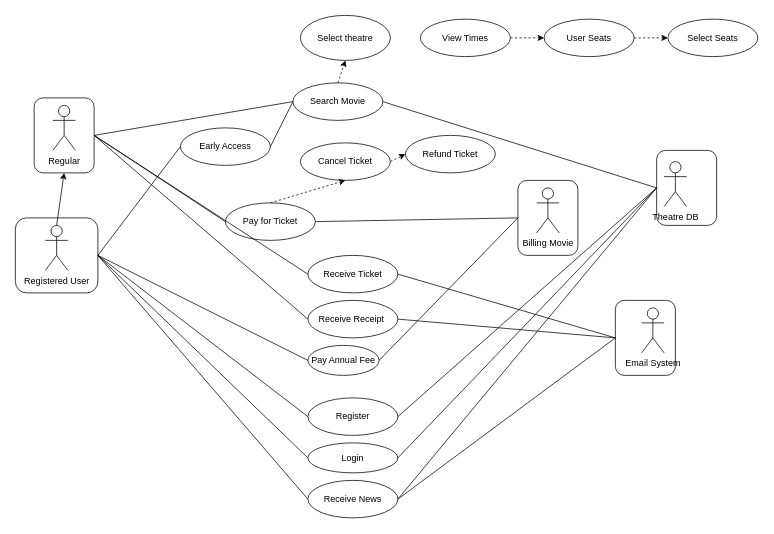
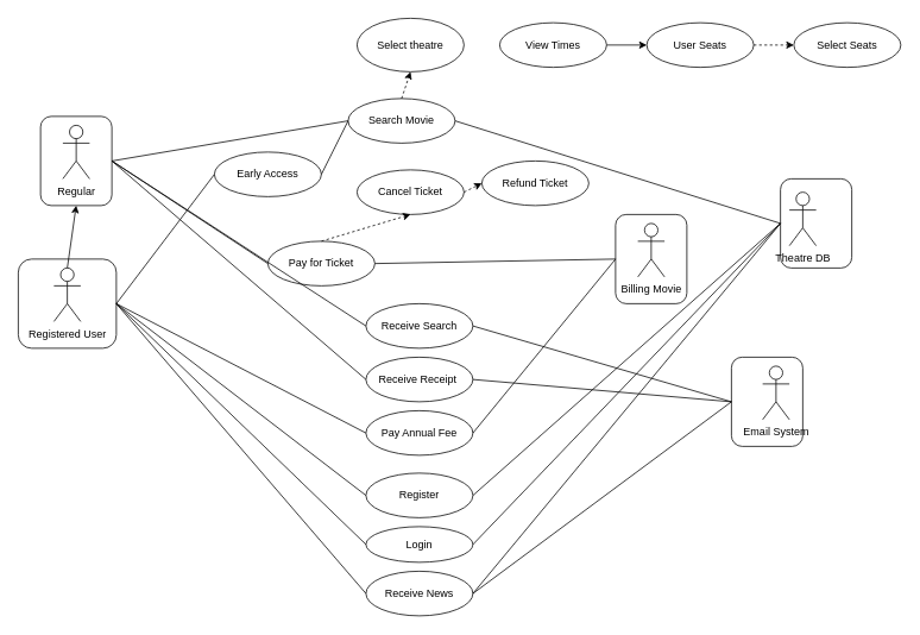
  <mxCell id="0" />
  <mxCell id="1" parent="0" />
  <mxCell id="2" value="" style="rounded=1;whiteSpace=wrap;html=1;" vertex="1" parent="1"><mxGeometry x="820" y="400" width="80" height="100" as="geometry" /></mxCell>
  <mxCell id="3" value="" style="rounded=1;whiteSpace=wrap;html=1;" vertex="1" parent="1"><mxGeometry x="875" y="200" width="80" height="100" as="geometry" /></mxCell>
  <mxCell id="4" value="" style="rounded=1;whiteSpace=wrap;html=1;" vertex="1" parent="1"><mxGeometry x="690" y="240" width="80" height="100" as="geometry" /></mxCell>
  <mxCell id="5" value="" style="rounded=1;whiteSpace=wrap;html=1;" vertex="1" parent="1"><mxGeometry x="45" y="130" width="80" height="100" as="geometry" /></mxCell>
  <mxCell id="6" value="" style="rounded=1;whiteSpace=wrap;html=1;" vertex="1" parent="1"><mxGeometry x="20" y="290" width="110" height="100" as="geometry" /></mxCell>
  <mxCell id="7" value="Search Movie" style="ellipse;whiteSpace=wrap;html=1;" vertex="1" parent="1"><mxGeometry x="390" y="110" width="120" height="50" as="geometry" /></mxCell>
  <mxCell id="8" value="Cancel Ticket" style="ellipse;whiteSpace=wrap;html=1;" vertex="1" parent="1"><mxGeometry x="400" y="190" width="120" height="50" as="geometry" /></mxCell>
  <mxCell id="9" value="Pay for Ticket" style="ellipse;whiteSpace=wrap;html=1;" vertex="1" parent="1"><mxGeometry x="300" y="270" width="120" height="50" as="geometry" /></mxCell>
- <mxCell id="10" value="Receive Ticket" style="ellipse;whiteSpace=wrap;html=1;" vertex="1" parent="1"><mxGeometry x="410" y="340" width="120" height="50" as="geometry" /></mxCell>
+ <mxCell id="10" value="Receive Search" style="ellipse;whiteSpace=wrap;html=1;" vertex="1" parent="1"><mxGeometry x="410" y="340" width="120" height="50" as="geometry" /></mxCell>
  <mxCell id="11" value="Select theatre" style="ellipse;whiteSpace=wrap;html=1;" vertex="1" parent="1"><mxGeometry x="400" y="20" width="120" height="60" as="geometry" /></mxCell>
- <mxCell id="12" style="edgeStyle=orthogonalEdgeStyle;rounded=0;orthogonalLoop=1;jettySize=auto;html=1;exitX=1;exitY=0.5;exitDx=0;exitDy=0;entryX=0;entryY=0.5;entryDx=0;entryDy=0;dashed=1;" edge="1" parent="1" source="13" target="14"><mxGeometry relative="1" as="geometry" /></mxCell>
+ <mxCell id="12" style="edgeStyle=orthogonalEdgeStyle;rounded=0;orthogonalLoop=1;jettySize=auto;html=1;exitX=1;exitY=0.5;exitDx=0;exitDy=0;entryX=0;entryY=0.5;entryDx=0;entryDy=0;dashed=0;" edge="1" parent="1" source="13" target="14"><mxGeometry relative="1" as="geometry" /></mxCell>
  <mxCell id="13" value="View Times" style="ellipse;whiteSpace=wrap;html=1;" vertex="1" parent="1"><mxGeometry x="560" y="25" width="120" height="50" as="geometry" /></mxCell>
  <mxCell id="14" value="User Seats" style="ellipse;whiteSpace=wrap;html=1;" vertex="1" parent="1"><mxGeometry x="725" y="25" width="120" height="50" as="geometry" /></mxCell>
  <mxCell id="15" value="Regular" style="shape=umlActor;verticalLabelPosition=bottom;verticalAlign=top;html=1;outlineConnect=0;" vertex="1" parent="1"><mxGeometry x="70" y="140" width="30" height="60" as="geometry" /></mxCell>
  <mxCell id="16" value="Registered User" style="shape=umlActor;verticalLabelPosition=bottom;verticalAlign=top;html=1;outlineConnect=0;" vertex="1" parent="1"><mxGeometry x="60" y="300" width="30" height="60" as="geometry" /></mxCell>
  <mxCell id="17" value="Billing Movie" style="shape=umlActor;verticalLabelPosition=bottom;verticalAlign=top;html=1;outlineConnect=0;" vertex="1" parent="1"><mxGeometry x="715" y="250" width="30" height="60" as="geometry" /></mxCell>
  <mxCell id="18" value="Theatre DB" style="shape=umlActor;verticalLabelPosition=bottom;verticalAlign=top;html=1;outlineConnect=0;" vertex="1" parent="1"><mxGeometry x="885" y="215" width="30" height="60" as="geometry" /></mxCell>
  <mxCell id="19" value="Email System" style="shape=umlActor;verticalLabelPosition=bottom;verticalAlign=top;html=1;outlineConnect=0;" vertex="1" parent="1"><mxGeometry x="855" y="410" width="30" height="60" as="geometry" /></mxCell>
  <mxCell id="20" value="Select Seats" style="ellipse;whiteSpace=wrap;html=1;" vertex="1" parent="1"><mxGeometry x="890" y="25" width="120" height="50" as="geometry" /></mxCell>
  <mxCell id="21" value="Receive Receipt&amp;nbsp;" style="ellipse;whiteSpace=wrap;html=1;" vertex="1" parent="1"><mxGeometry x="410" y="400" width="120" height="50" as="geometry" /></mxCell>
  <mxCell id="22" value="Login" style="ellipse;whiteSpace=wrap;html=1;" vertex="1" parent="1"><mxGeometry x="410" y="590" width="120" height="40" as="geometry" /></mxCell>
- <mxCell id="23" value="Pay Annual Fee" style="ellipse;whiteSpace=wrap;html=1;" vertex="1" parent="1"><mxGeometry x="410" y="460" width="95" height="40" as="geometry" /></mxCell>
+ <mxCell id="23" value="Pay Annual Fee" style="ellipse;whiteSpace=wrap;html=1;" vertex="1" parent="1"><mxGeometry x="410" y="460" width="120" height="50" as="geometry" /></mxCell>
  <mxCell id="24" value="" style="endArrow=none;html=1;rounded=0;entryX=0;entryY=0.5;entryDx=0;entryDy=0;exitX=1;exitY=0.5;exitDx=0;exitDy=0;" edge="1" parent="1" source="10" target="2"><mxGeometry width="50" height="50" relative="1" as="geometry"><mxPoint x="770" y="360" as="sourcePoint" /><mxPoint x="1050" y="430" as="targetPoint" /></mxGeometry></mxCell>
  <mxCell id="25" value="" style="endArrow=none;html=1;rounded=0;entryX=0;entryY=0.5;entryDx=0;entryDy=0;exitX=1;exitY=0.5;exitDx=0;exitDy=0;" edge="1" parent="1" source="21" target="2"><mxGeometry width="50" height="50" relative="1" as="geometry"><mxPoint x="770" y="360" as="sourcePoint" /><mxPoint x="820" y="310" as="targetPoint" /></mxGeometry></mxCell>
  <mxCell id="26" value="" style="endArrow=none;html=1;rounded=0;exitX=0;exitY=0.5;exitDx=0;exitDy=0;entryX=1;entryY=0.5;entryDx=0;entryDy=0;" edge="1" parent="1" source="10" target="5"><mxGeometry width="50" height="50" relative="1" as="geometry"><mxPoint x="130" y="330" as="sourcePoint" /><mxPoint x="250" y="180" as="targetPoint" /></mxGeometry></mxCell>
  <mxCell id="27" value="" style="endArrow=none;html=1;rounded=0;entryX=1;entryY=0.5;entryDx=0;entryDy=0;exitX=0;exitY=0.5;exitDx=0;exitDy=0;" edge="1" parent="1" source="21" target="5"><mxGeometry width="50" height="50" relative="1" as="geometry"><mxPoint x="230" y="370" as="sourcePoint" /><mxPoint x="280" y="320" as="targetPoint" /></mxGeometry></mxCell>
  <mxCell id="28" value="" style="endArrow=none;html=1;rounded=0;exitX=1;exitY=0.5;exitDx=0;exitDy=0;entryX=0;entryY=0.5;entryDx=0;entryDy=0;" edge="1" parent="1" source="5" target="7"><mxGeometry width="50" height="50" relative="1" as="geometry"><mxPoint x="220" y="110" as="sourcePoint" /><mxPoint x="270" y="60" as="targetPoint" /></mxGeometry></mxCell>
  <mxCell id="29" value="" style="endArrow=none;html=1;rounded=0;entryX=1;entryY=0.5;entryDx=0;entryDy=0;exitX=0;exitY=0.5;exitDx=0;exitDy=0;" edge="1" parent="1" source="3" target="7"><mxGeometry width="50" height="50" relative="1" as="geometry"><mxPoint x="740" y="250" as="sourcePoint" /><mxPoint x="790" y="200" as="targetPoint" /></mxGeometry></mxCell>
  <mxCell id="30" value="" style="endArrow=none;html=1;rounded=0;entryX=1;entryY=0.5;entryDx=0;entryDy=0;exitX=0;exitY=0.5;exitDx=0;exitDy=0;" edge="1" parent="1" source="9" target="5"><mxGeometry width="50" height="50" relative="1" as="geometry"><mxPoint x="170" y="240" as="sourcePoint" /><mxPoint x="220" y="190" as="targetPoint" /></mxGeometry></mxCell>
  <mxCell id="31" value="" style="endArrow=none;html=1;rounded=0;exitX=1;exitY=0.5;exitDx=0;exitDy=0;entryX=0;entryY=0.5;entryDx=0;entryDy=0;" edge="1" parent="1" source="9" target="4"><mxGeometry width="50" height="50" relative="1" as="geometry"><mxPoint x="690" y="270" as="sourcePoint" /><mxPoint x="740" y="220" as="targetPoint" /></mxGeometry></mxCell>
  <mxCell id="32" value="" style="endArrow=classic;html=1;rounded=0;exitX=1;exitY=0.5;exitDx=0;exitDy=0;entryX=0;entryY=0.5;entryDx=0;entryDy=0;dashed=1;" edge="1" parent="1" source="14" target="20"><mxGeometry width="50" height="50" relative="1" as="geometry"><mxPoint x="790" y="-80" as="sourcePoint" /><mxPoint x="840" y="-130" as="targetPoint" /></mxGeometry></mxCell>
  <mxCell id="33" value="" style="endArrow=classic;html=1;rounded=0;exitX=0.5;exitY=0;exitDx=0;exitDy=0;entryX=0.5;entryY=1;entryDx=0;entryDy=0;dashed=1;" edge="1" parent="1" source="9" target="8"><mxGeometry width="50" height="50" relative="1" as="geometry"><mxPoint x="530" y="270" as="sourcePoint" /><mxPoint x="580" y="220" as="targetPoint" /></mxGeometry></mxCell>
  <mxCell id="34" value="Refund Ticket" style="ellipse;whiteSpace=wrap;html=1;" vertex="1" parent="1"><mxGeometry x="540" y="180" width="120" height="50" as="geometry" /></mxCell>
  <mxCell id="35" value="" style="endArrow=classic;html=1;rounded=0;exitX=1;exitY=0.5;exitDx=0;exitDy=0;entryX=0;entryY=0.5;entryDx=0;entryDy=0;dashed=1;" edge="1" parent="1" source="8" target="34"><mxGeometry width="50" height="50" relative="1" as="geometry"><mxPoint x="770" y="220" as="sourcePoint" /><mxPoint x="820" y="170" as="targetPoint" /></mxGeometry></mxCell>
  <mxCell id="36" value="Register" style="ellipse;whiteSpace=wrap;html=1;" vertex="1" parent="1"><mxGeometry x="410" y="530" width="120" height="50" as="geometry" /></mxCell>
  <mxCell id="37" value="" style="endArrow=none;html=1;rounded=0;exitX=0;exitY=0.5;exitDx=0;exitDy=0;entryX=1;entryY=0.5;entryDx=0;entryDy=0;" edge="1" parent="1" source="36" target="6"><mxGeometry width="50" height="50" relative="1" as="geometry"><mxPoint x="110" y="610" as="sourcePoint" /><mxPoint x="90" y="400" as="targetPoint" /></mxGeometry></mxCell>
  <mxCell id="38" value="" style="endArrow=none;html=1;rounded=0;exitX=1;exitY=0.5;exitDx=0;exitDy=0;entryX=0;entryY=0.5;entryDx=0;entryDy=0;" edge="1" parent="1" source="36" target="3"><mxGeometry width="50" height="50" relative="1" as="geometry"><mxPoint x="570" y="570" as="sourcePoint" /><mxPoint x="620" y="520" as="targetPoint" /></mxGeometry></mxCell>
  <mxCell id="39" value="" style="endArrow=none;html=1;rounded=0;entryX=1;entryY=0.5;entryDx=0;entryDy=0;exitX=0;exitY=0.5;exitDx=0;exitDy=0;" edge="1" parent="1" source="23" target="6"><mxGeometry width="50" height="50" relative="1" as="geometry"><mxPoint x="110" y="610" as="sourcePoint" /><mxPoint x="160" y="560" as="targetPoint" /></mxGeometry></mxCell>
  <mxCell id="40" value="" style="endArrow=none;html=1;rounded=0;exitX=1;exitY=0.5;exitDx=0;exitDy=0;entryX=0;entryY=0.5;entryDx=0;entryDy=0;" edge="1" parent="1" source="23" target="4"><mxGeometry width="50" height="50" relative="1" as="geometry"><mxPoint x="550" y="510" as="sourcePoint" /><mxPoint x="600" y="460" as="targetPoint" /></mxGeometry></mxCell>
  <mxCell id="41" value="" style="endArrow=classic;html=1;rounded=0;exitX=0.5;exitY=0;exitDx=0;exitDy=0;exitPerimeter=0;entryX=0.5;entryY=1;entryDx=0;entryDy=0;" edge="1" parent="1" source="16" target="5"><mxGeometry width="50" height="50" relative="1" as="geometry"><mxPoint x="70" y="360" as="sourcePoint" /><mxPoint x="120" y="310" as="targetPoint" /></mxGeometry></mxCell>
  <mxCell id="42" value="" style="endArrow=none;html=1;rounded=0;entryX=1;entryY=0.5;entryDx=0;entryDy=0;exitX=0;exitY=0.5;exitDx=0;exitDy=0;" edge="1" parent="1" source="22" target="6"><mxGeometry width="50" height="50" relative="1" as="geometry"><mxPoint x="160" y="590" as="sourcePoint" /><mxPoint x="210" y="540" as="targetPoint" /></mxGeometry></mxCell>
  <mxCell id="43" value="" style="endArrow=none;html=1;rounded=0;exitX=1;exitY=0.5;exitDx=0;exitDy=0;entryX=0;entryY=0.5;entryDx=0;entryDy=0;" edge="1" parent="1" source="22" target="3"><mxGeometry width="50" height="50" relative="1" as="geometry"><mxPoint x="780" y="650" as="sourcePoint" /><mxPoint x="990" y="260" as="targetPoint" /></mxGeometry></mxCell>
  <mxCell id="44" value="Receive News" style="ellipse;whiteSpace=wrap;html=1;" vertex="1" parent="1"><mxGeometry x="410" y="640" width="120" height="50" as="geometry" /></mxCell>
  <mxCell id="45" value="" style="endArrow=none;html=1;rounded=0;entryX=1;entryY=0.5;entryDx=0;entryDy=0;exitX=0;exitY=0.5;exitDx=0;exitDy=0;" edge="1" parent="1" source="44" target="6"><mxGeometry width="50" height="50" relative="1" as="geometry"><mxPoint x="140" y="650" as="sourcePoint" /><mxPoint x="190" y="600" as="targetPoint" /></mxGeometry></mxCell>
  <mxCell id="46" value="" style="endArrow=none;html=1;rounded=0;exitX=1;exitY=0.5;exitDx=0;exitDy=0;entryX=0;entryY=0.5;entryDx=0;entryDy=0;" edge="1" parent="1" source="44" target="3"><mxGeometry width="50" height="50" relative="1" as="geometry"><mxPoint x="760" y="670" as="sourcePoint" /><mxPoint x="810" y="620" as="targetPoint" /></mxGeometry></mxCell>
  <mxCell id="47" value="" style="endArrow=none;html=1;rounded=0;entryX=0;entryY=0.5;entryDx=0;entryDy=0;exitX=1;exitY=0.5;exitDx=0;exitDy=0;" edge="1" parent="1" source="44" target="2"><mxGeometry width="50" height="50" relative="1" as="geometry"><mxPoint x="780" y="640" as="sourcePoint" /><mxPoint x="830" y="590" as="targetPoint" /></mxGeometry></mxCell>
  <mxCell id="48" value="Early Access" style="ellipse;whiteSpace=wrap;html=1;" vertex="1" parent="1"><mxGeometry x="240" y="170" width="120" height="50" as="geometry" /></mxCell>
  <mxCell id="49" value="" style="endArrow=none;html=1;rounded=0;exitX=1;exitY=0.5;exitDx=0;exitDy=0;entryX=0;entryY=0.5;entryDx=0;entryDy=0;" edge="1" parent="1" source="6" target="48"><mxGeometry width="50" height="50" relative="1" as="geometry"><mxPoint x="180" y="360" as="sourcePoint" /><mxPoint x="230" y="310" as="targetPoint" /></mxGeometry></mxCell>
  <mxCell id="50" value="" style="endArrow=none;html=1;rounded=0;exitX=1;exitY=0.5;exitDx=0;exitDy=0;entryX=0;entryY=0.5;entryDx=0;entryDy=0;" edge="1" parent="1" source="48" target="7"><mxGeometry width="50" height="50" relative="1" as="geometry"><mxPoint x="260" y="100" as="sourcePoint" /><mxPoint x="310" y="50" as="targetPoint" /></mxGeometry></mxCell>
  <mxCell id="51" value="" style="endArrow=classic;html=1;rounded=0;exitX=0.5;exitY=0;exitDx=0;exitDy=0;entryX=0.5;entryY=1;entryDx=0;entryDy=0;dashed=1;" edge="1" parent="1" source="7" target="11"><mxGeometry width="50" height="50" relative="1" as="geometry"><mxPoint x="280" y="60" as="sourcePoint" /><mxPoint x="330" y="10" as="targetPoint" /></mxGeometry></mxCell>
